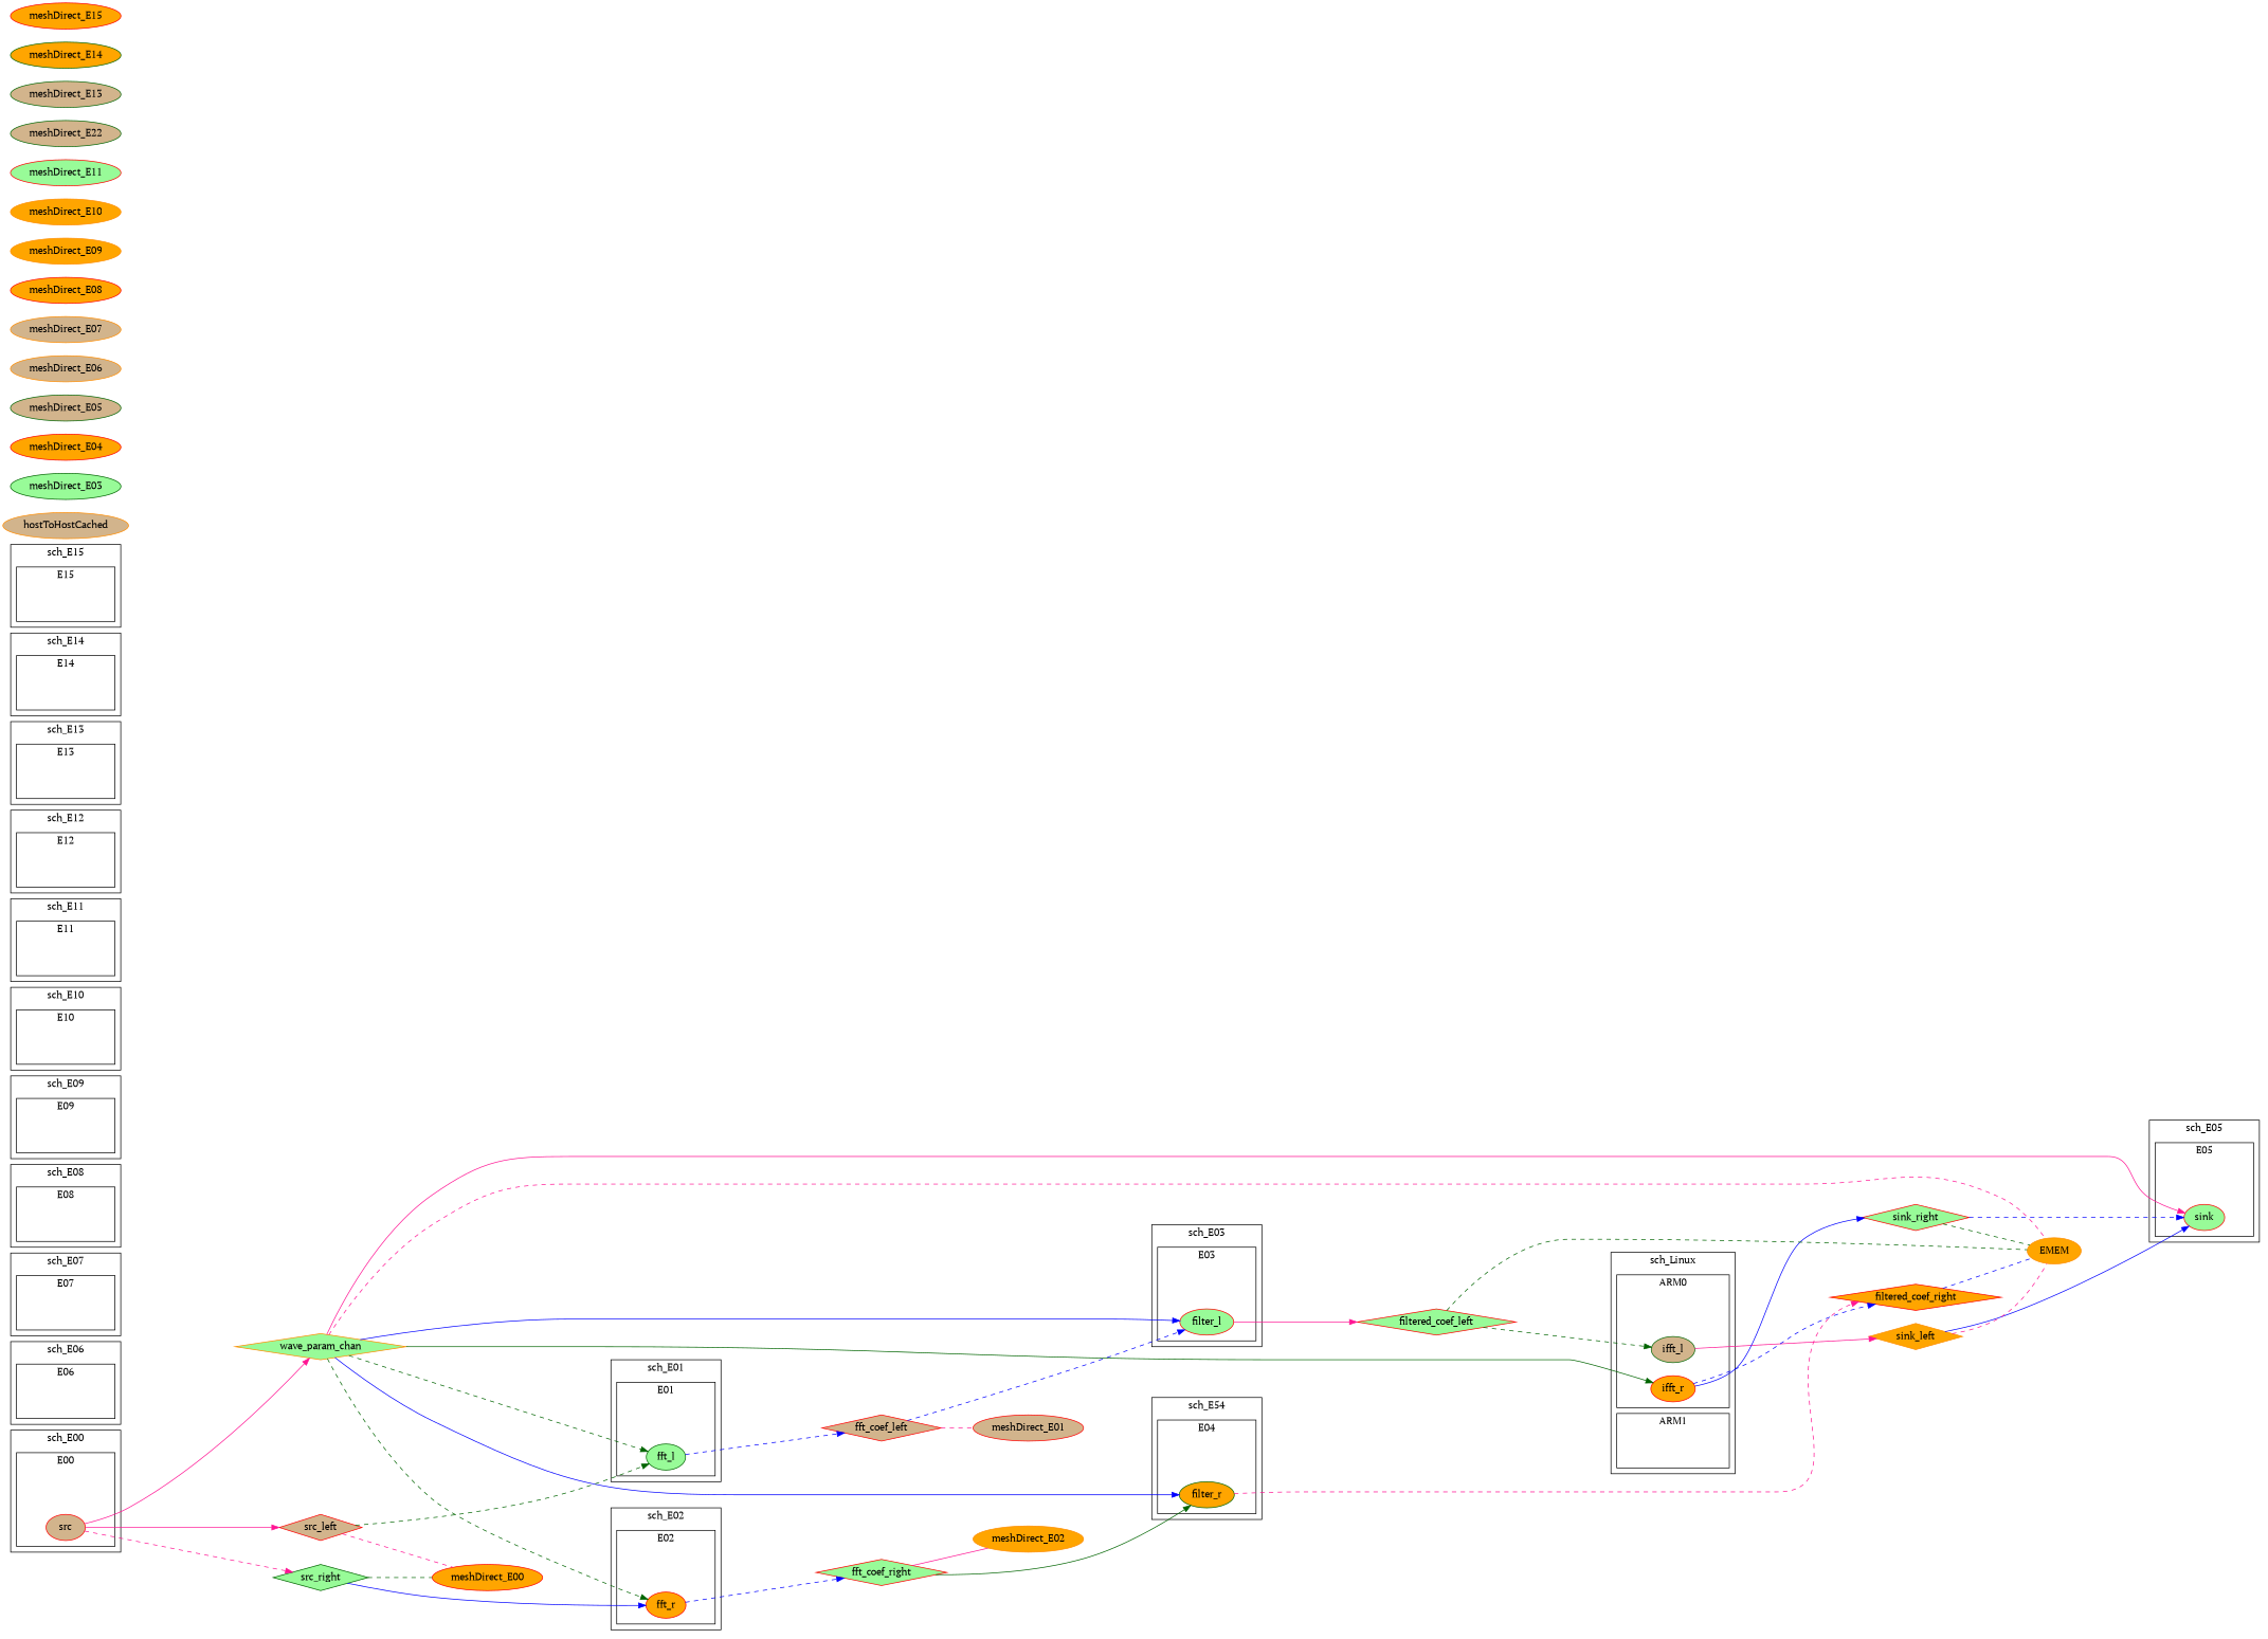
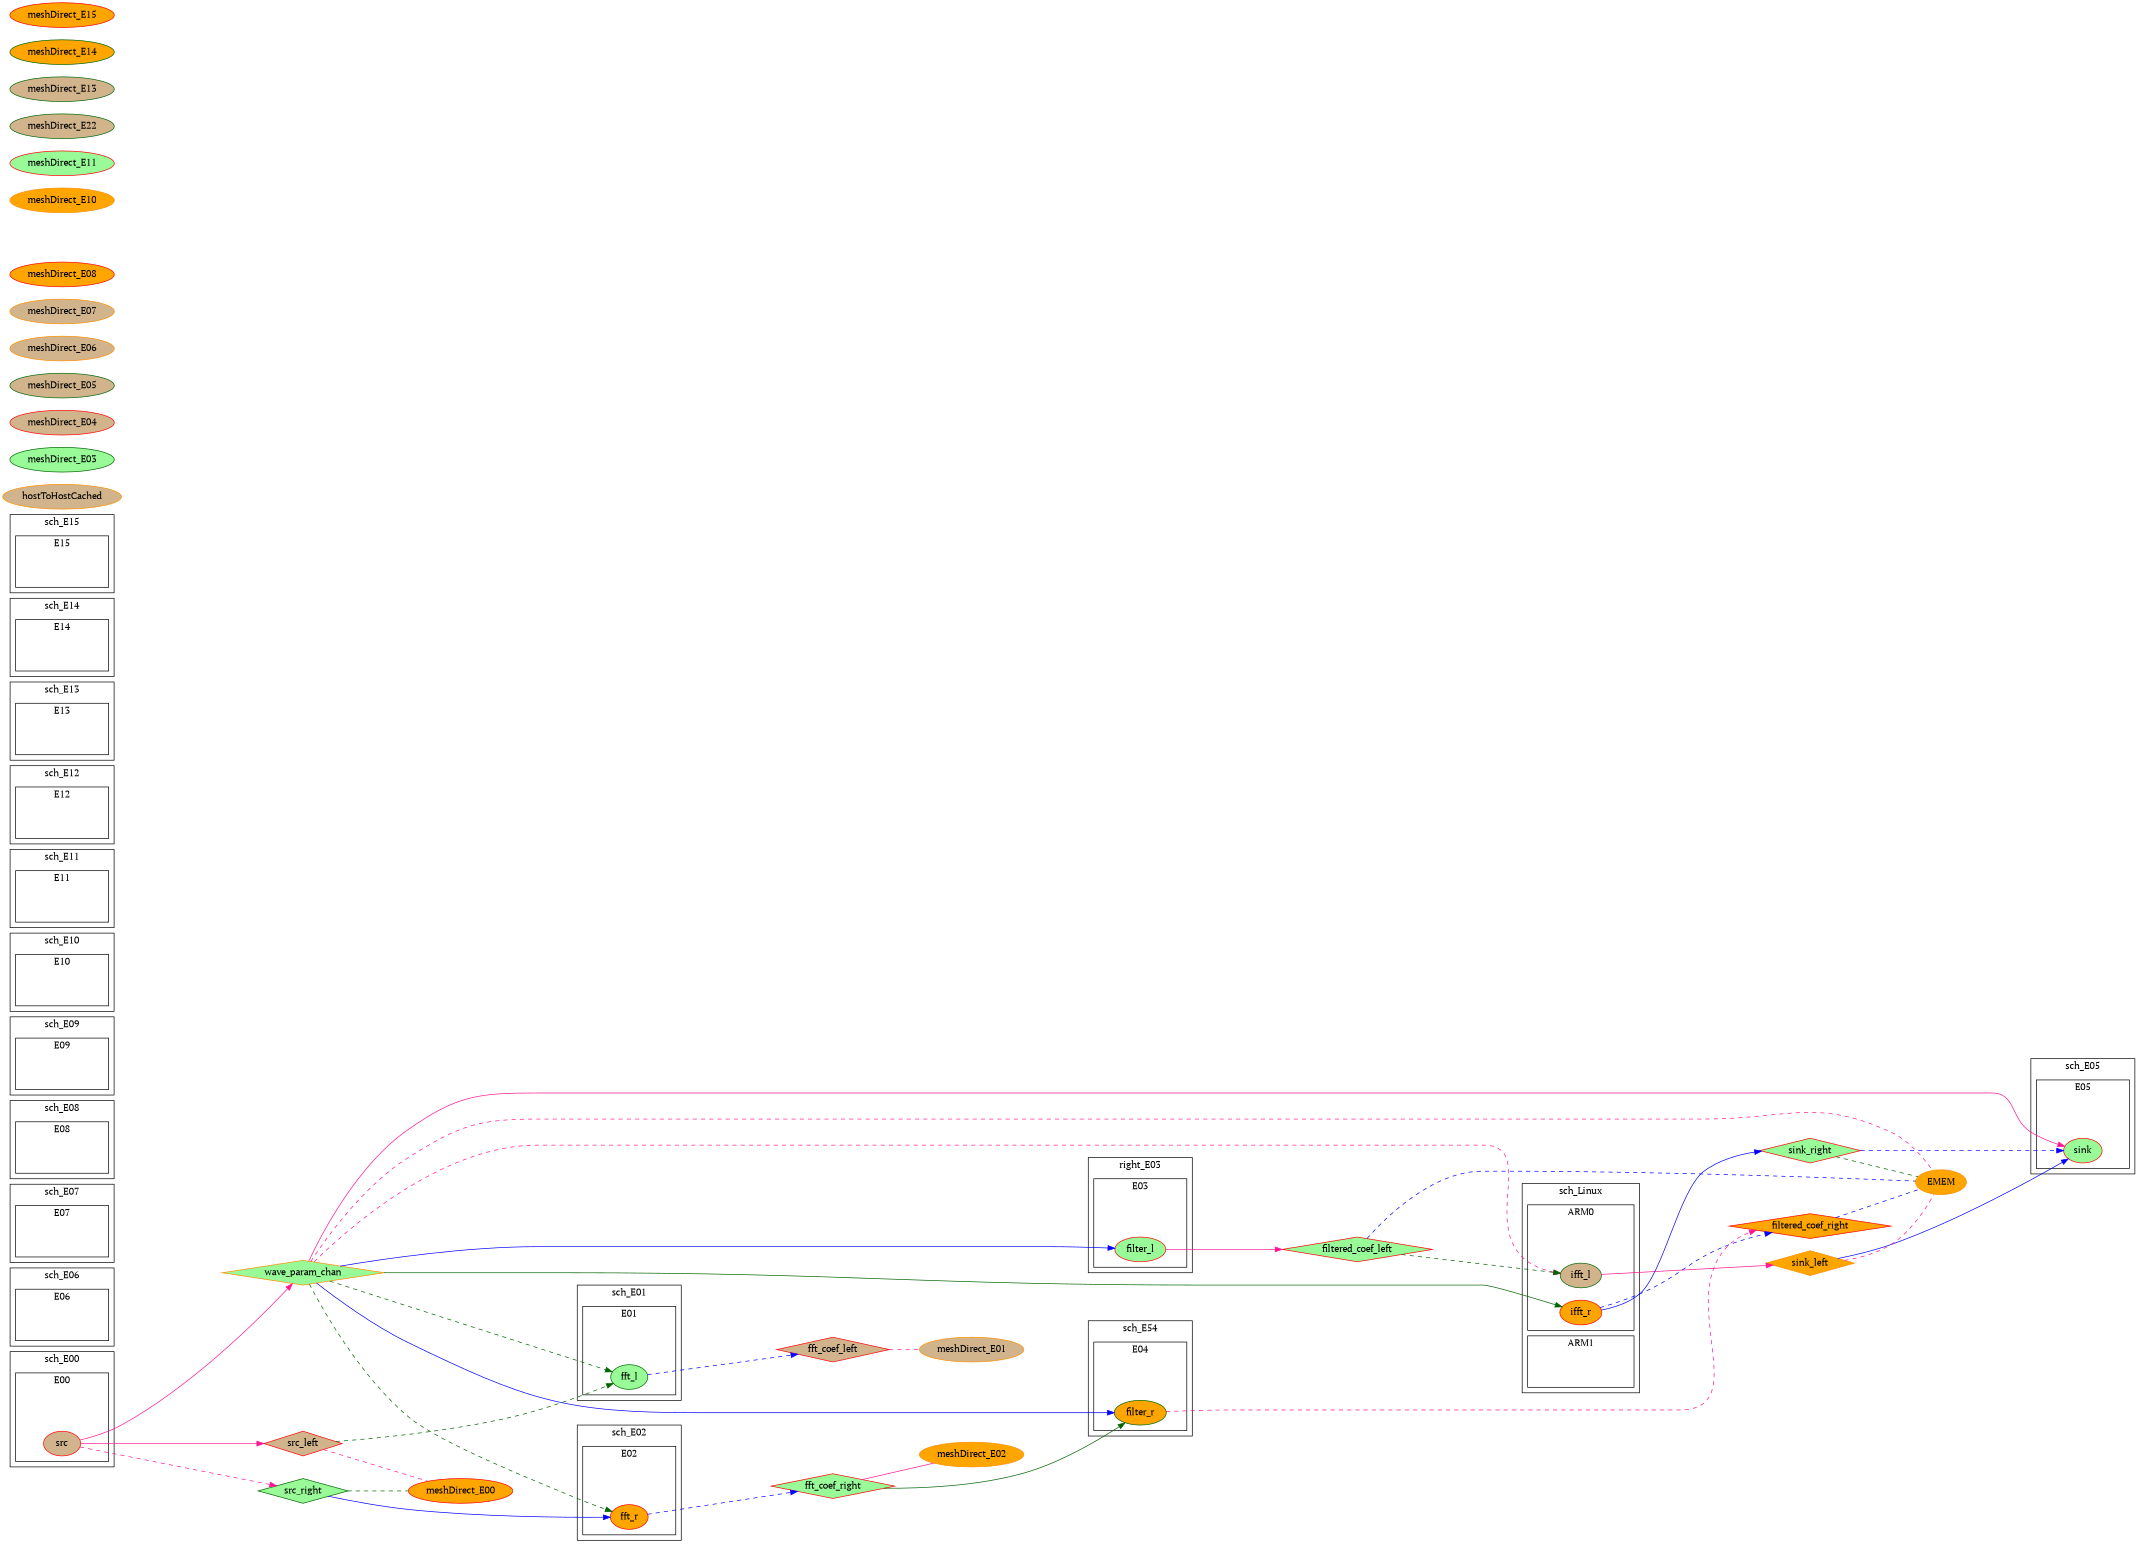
  digraph {
    fontname="PT Serif"
    rankdir=LR
    node [fontname="PT Serif" style=filled]
    edge [color=deeppink fontname="PT Serif" minlen=4 style=dashed]
    dummy_ARM0 [style=invis]
    n2 [color=darkgreen fillcolor=tan label=ifft_l]
    n3 [color=red fillcolor=orange label=ifft_r]
    dummy_ARM1 [style=invis]
    dummy_E00 [style=invis]
    n6 [color=red fillcolor=tan label=src]
    dummy_E01 [style=invis]
    n8 [color=darkgreen fillcolor=palegreen label=fft_l]
    dummy_E02 [style=invis]
    n10 [color=red fillcolor=orange label=fft_r]
    dummy_E05 [style=invis]
    n12 [color=red fillcolor=palegreen label=sink]
    dummy_E03 [style=invis]
    n14 [color=red fillcolor=palegreen label=filter_l]
    dummy_E04 [style=invis]
    n16 [color=darkgreen fillcolor=orange label=filter_r]
    dummy_E06 [style=invis]
    dummy_E07 [style=invis]
    dummy_E08 [style=invis]
    dummy_E09 [style=invis]
    dummy_E10 [style=invis]
    dummy_E11 [style=invis]
    dummy_E12 [style=invis]
    dummy_E13 [style=invis]
    dummy_E14 [style=invis]
    dummy_E15 [style=invis]
    n27 [color=darkorange fillcolor=orange label=sink_left shape=diamond]
    n28 [color=red fillcolor=palegreen label=sink_right shape=diamond]
    n29 [color=red fillcolor=orange label=filtered_coef_right shape=diamond]
    n30 [color=darkorange fillcolor=palegreen label=wave_param_chan shape=diamond]
    n31 [color=red fillcolor=tan label=src_left shape=diamond]
    n32 [color=darkgreen fillcolor=palegreen label=src_right shape=diamond]
    n33 [color=red fillcolor=tan label=fft_coef_left shape=diamond]
    n34 [color=red fillcolor=palegreen label=fft_coef_right shape=diamond]
    n35 [color=red fillcolor=palegreen label=filtered_coef_left shape=diamond]
    n36 [color=darkorange fillcolor=orange label=EMEM]
    n37 [color=red fillcolor=orange label=meshDirect_E00]
-   n38 [color=red fillcolor=tan label=meshDirect_E01]
+   n38 [color=darkorange fillcolor=tan label=meshDirect_E01]
    n39 [color=darkorange fillcolor=orange label=meshDirect_E02]
    n40 [color=darkorange fillcolor=tan label=hostToHostCached]
    n41 [color=darkgreen fillcolor=palegreen label=meshDirect_E03]
-   n42 [color=red fillcolor=orange label=meshDirect_E04]
+   n42 [color=red fillcolor=tan label=meshDirect_E04]
    n43 [color=darkgreen fillcolor=tan label=meshDirect_E05]
    n44 [color=darkorange fillcolor=tan label=meshDirect_E06]
    n45 [color=darkorange fillcolor=tan label=meshDirect_E07]
    n46 [color=red fillcolor=orange label=meshDirect_E08]
-   n47 [color=darkorange fillcolor=orange label=meshDirect_E09]
    n48 [color=darkorange fillcolor=orange label=meshDirect_E10]
    n49 [color=red fillcolor=palegreen label=meshDirect_E11]
    n50 [color=darkgreen fillcolor=tan label=meshDirect_E22]
    n51 [color=darkgreen fillcolor=tan label=meshDirect_E13]
    n52 [color=darkgreen fillcolor=orange label=meshDirect_E14]
    n53 [color=red fillcolor=orange label=meshDirect_E15]
    subgraph cluster_1 {
      label=sch_Linux
      subgraph cluster_2 {
        label=ARM0
        dummy_ARM0
        n2
        n3
      }
      subgraph cluster_3 {
        label=ARM1
        dummy_ARM1
      }
    }
    subgraph cluster_4 {
      label=sch_E00
      subgraph cluster_5 {
        label=E00
        dummy_E00
        n6
      }
    }
    subgraph cluster_6 {
      label=sch_E01
      subgraph cluster_7 {
        label=E01
        dummy_E01
        n8
      }
    }
    subgraph cluster_8 {
      label=sch_E02
      subgraph cluster_9 {
        label=E02
        dummy_E02
        n10
      }
    }
    subgraph cluster_10 {
      label=sch_E05
      subgraph cluster_11 {
        label=E05
        dummy_E05
        n12
      }
    }
    subgraph cluster_12 {
-     label=sch_E03
+     label=right_E03
      subgraph cluster_13 {
        label=E03
        dummy_E03
        n14
      }
    }
    subgraph cluster_14 {
      label=sch_E54
      subgraph cluster_15 {
        label=E04
        dummy_E04
        n16
      }
    }
    subgraph cluster_16 {
      label=sch_E06
      subgraph cluster_17 {
        label=E06
        dummy_E06
      }
    }
    subgraph cluster_18 {
      label=sch_E07
      subgraph cluster_19 {
        label=E07
        dummy_E07
      }
    }
    subgraph cluster_20 {
      label=sch_E08
      subgraph cluster_21 {
        label=E08
        dummy_E08
      }
    }
    subgraph cluster_22 {
      label=sch_E09
      subgraph cluster_23 {
        label=E09
        dummy_E09
      }
    }
    subgraph cluster_24 {
      label=sch_E10
      subgraph cluster_25 {
        label=E10
        dummy_E10
      }
    }
    subgraph cluster_26 {
      label=sch_E11
      subgraph cluster_27 {
        label=E11
        dummy_E11
      }
    }
    subgraph cluster_28 {
      label=sch_E12
      subgraph cluster_29 {
        label=E12
        dummy_E12
      }
    }
    subgraph cluster_30 {
      label=sch_E13
      subgraph cluster_31 {
        label=E13
        dummy_E13
      }
    }
    subgraph cluster_32 {
      label=sch_E14
      subgraph cluster_33 {
        label=E14
        dummy_E14
      }
    }
    subgraph cluster_34 {
      label=sch_E15
      subgraph cluster_35 {
        label=E15
        dummy_E15
      }
    }
    n2 -> n27 [style=solid]
    n3 -> n28 [color=blue style=solid]
    n3 -> n29 [color=blue]
    n6 -> n30 [style=solid]
    n6 -> n31 [style=solid]
    n6 -> n32
    n8 -> n33 [color=blue]
    n10 -> n34 [color=blue]
    n14 -> n35 [style=solid]
    n16 -> n29
    n27 -> n12 [color=blue style=solid]
    n27 -> n36 [arrowhead=none minlen=""]
    n28 -> n12 [color=blue]
    n28 -> n36 [arrowhead=none color=darkgreen minlen=""]
    n29 -> n36 [arrowhead=none color=blue minlen=""]
+   n30 -> n2
    n30 -> n3 [color=darkgreen style=solid]
    n30 -> n8 [color=darkgreen]
    n30 -> n10 [color=darkgreen]
    n30 -> n12 [style=solid]
    n30 -> n14 [color=blue style=solid]
    n30 -> n16 [color=blue style=solid]
    n30 -> n36 [arrowhead=none minlen=""]
    n31 -> n8 [color=darkgreen]
    n31 -> n37 [arrowhead=none minlen=""]
    n32 -> n10 [color=blue style=solid]
    n32 -> n37 [arrowhead=none color=darkgreen minlen=""]
-   n33 -> n14 [color=blue]
    n33 -> n38 [arrowhead=none minlen=""]
    n34 -> n16 [color=darkgreen style=solid]
    n34 -> n39 [arrowhead=none style=solid minlen=""]
    n35 -> n2 [color=darkgreen]
-   n35 -> n36 [arrowhead=none color=darkgreen minlen=""]
+   n35 -> n36 [arrowhead=none color=blue minlen=""]
  }
